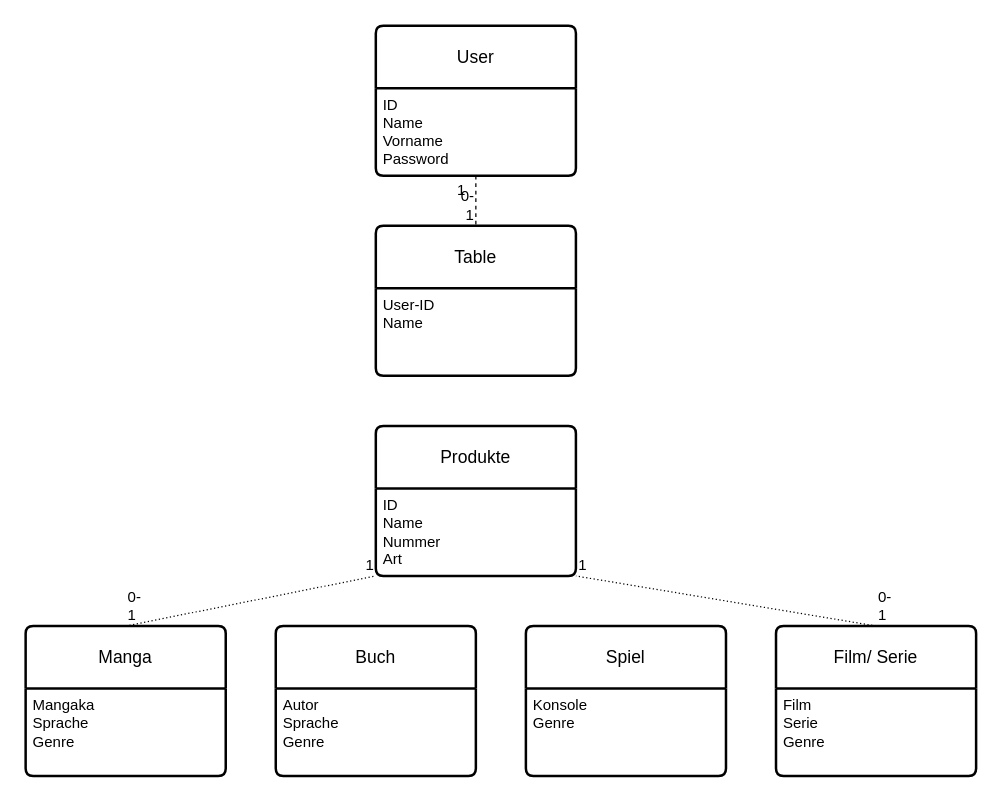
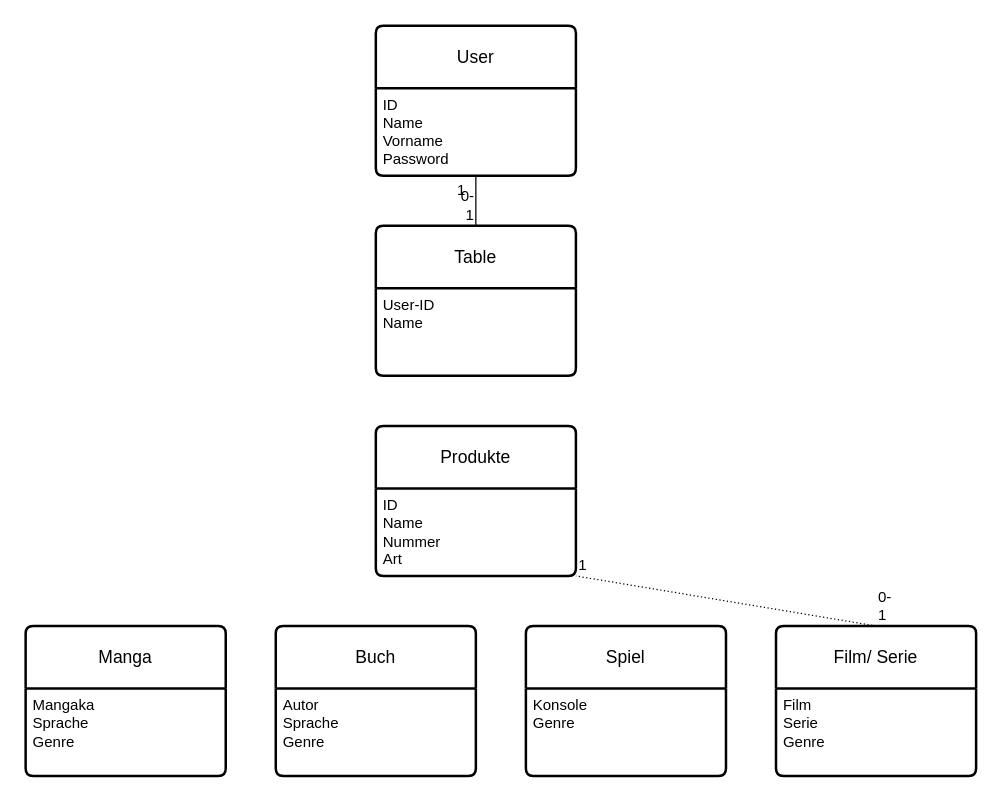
  <mxCell id="0" />
  <mxCell id="1" parent="0" />
  <mxCell id="2" value="User" style="swimlane;childLayout=stackLayout;horizontal=1;startSize=50;horizontalStack=0;rounded=1;fontSize=14;fontStyle=0;strokeWidth=2;resizeParent=0;resizeLast=1;shadow=0;dashed=0;align=center;arcSize=4;whiteSpace=wrap;html=1;" vertex="1" parent="1"><mxGeometry x="300" y="20" width="160" height="120" as="geometry" /></mxCell>
  <mxCell id="3" value="&lt;div&gt;ID&lt;/div&gt;&lt;div&gt;Name&lt;/div&gt;&lt;div&gt;Vorname&lt;/div&gt;&lt;div&gt;Password&lt;/div&gt;&lt;div&gt;&lt;br&gt;&lt;/div&gt;" style="align=left;strokeColor=none;fillColor=none;spacingLeft=4;fontSize=12;verticalAlign=top;resizable=0;rotatable=0;part=1;html=1;" vertex="1" parent="2"><mxGeometry y="50" width="160" height="70" as="geometry" /></mxCell>
  <mxCell id="4" value="Table" style="swimlane;childLayout=stackLayout;horizontal=1;startSize=50;horizontalStack=0;rounded=1;fontSize=14;fontStyle=0;strokeWidth=2;resizeParent=0;resizeLast=1;shadow=0;dashed=0;align=center;arcSize=4;whiteSpace=wrap;html=1;" vertex="1" parent="1"><mxGeometry x="300" y="180" width="160" height="120" as="geometry" /></mxCell>
  <mxCell id="5" value="&lt;div&gt;User-ID&lt;/div&gt;&lt;div&gt;Name&lt;/div&gt;&lt;div&gt;&lt;br&gt;&lt;/div&gt;" style="align=left;strokeColor=none;fillColor=none;spacingLeft=4;fontSize=12;verticalAlign=top;resizable=0;rotatable=0;part=1;html=1;" vertex="1" parent="4"><mxGeometry y="50" width="160" height="70" as="geometry" /></mxCell>
  <mxCell id="6" value="Produkte" style="swimlane;childLayout=stackLayout;horizontal=1;startSize=50;horizontalStack=0;rounded=1;fontSize=14;fontStyle=0;strokeWidth=2;resizeParent=0;resizeLast=1;shadow=0;dashed=0;align=center;arcSize=4;whiteSpace=wrap;html=1;" vertex="1" parent="1"><mxGeometry x="300" y="340" width="160" height="120" as="geometry" /></mxCell>
  <mxCell id="7" value="&lt;div&gt;ID &lt;br&gt;&lt;/div&gt;&lt;div&gt;Name&lt;/div&gt;&lt;div&gt;Nummer&lt;/div&gt;&lt;div&gt;Art&lt;br&gt;&lt;/div&gt;" style="align=left;strokeColor=none;fillColor=none;spacingLeft=4;fontSize=12;verticalAlign=top;resizable=0;rotatable=0;part=1;html=1;" vertex="1" parent="6"><mxGeometry y="50" width="160" height="70" as="geometry" /></mxCell>
  <mxCell id="8" value="Manga" style="swimlane;childLayout=stackLayout;horizontal=1;startSize=50;horizontalStack=0;rounded=1;fontSize=14;fontStyle=0;strokeWidth=2;resizeParent=0;resizeLast=1;shadow=0;dashed=0;align=center;arcSize=4;whiteSpace=wrap;html=1;" vertex="1" parent="1"><mxGeometry y="500" width="160" height="120" as="geometry" x="20" /></mxCell>
  <mxCell id="9" value="&lt;div&gt;Mangaka&lt;/div&gt;&lt;div&gt;Sprache&lt;br&gt;&lt;/div&gt;&lt;div&gt;Genre&lt;br&gt;&lt;/div&gt;" style="align=left;strokeColor=none;fillColor=none;spacingLeft=4;fontSize=12;verticalAlign=top;resizable=0;rotatable=0;part=1;html=1;" vertex="1" parent="8"><mxGeometry y="50" width="160" height="70" as="geometry" /></mxCell>
  <mxCell id="10" value="Buch" style="swimlane;childLayout=stackLayout;horizontal=1;startSize=50;horizontalStack=0;rounded=1;fontSize=14;fontStyle=0;strokeWidth=2;resizeParent=0;resizeLast=1;shadow=0;dashed=0;align=center;arcSize=4;whiteSpace=wrap;html=1;" vertex="1" parent="1"><mxGeometry x="220" y="500" width="160" height="120" as="geometry" /></mxCell>
  <mxCell id="11" value="&lt;div&gt;Autor&lt;/div&gt;&lt;div&gt;Sprache&lt;/div&gt;&lt;div&gt;Genre&lt;br&gt;&lt;/div&gt;" style="align=left;strokeColor=none;fillColor=none;spacingLeft=4;fontSize=12;verticalAlign=top;resizable=0;rotatable=0;part=1;html=1;" vertex="1" parent="10"><mxGeometry y="50" width="160" height="70" as="geometry" /></mxCell>
  <mxCell id="12" value="Spiel" style="swimlane;childLayout=stackLayout;horizontal=1;startSize=50;horizontalStack=0;rounded=1;fontSize=14;fontStyle=0;strokeWidth=2;resizeParent=0;resizeLast=1;shadow=0;dashed=0;align=center;arcSize=4;whiteSpace=wrap;html=1;" vertex="1" parent="1"><mxGeometry x="420" y="500" width="160" height="120" as="geometry" /></mxCell>
  <mxCell id="13" value="&lt;div&gt;Konsole&lt;/div&gt;&lt;div&gt;Genre&lt;br&gt;&lt;/div&gt;" style="align=left;strokeColor=none;fillColor=none;spacingLeft=4;fontSize=12;verticalAlign=top;resizable=0;rotatable=0;part=1;html=1;" vertex="1" parent="12"><mxGeometry y="50" width="160" height="70" as="geometry" /></mxCell>
  <mxCell id="14" value="Film/ Serie" style="swimlane;childLayout=stackLayout;horizontal=1;startSize=50;horizontalStack=0;rounded=1;fontSize=14;fontStyle=0;strokeWidth=2;resizeParent=0;resizeLast=1;shadow=0;dashed=0;align=center;arcSize=4;whiteSpace=wrap;html=1;" vertex="1" parent="1"><mxGeometry x="620" y="500" width="160" height="120" as="geometry" /></mxCell>
  <mxCell id="15" value="&lt;div&gt;Film&lt;/div&gt;&lt;div&gt;Serie&lt;/div&gt;&lt;div&gt;Genre&lt;br&gt;&lt;/div&gt;" style="align=left;strokeColor=none;fillColor=none;spacingLeft=4;fontSize=12;verticalAlign=top;resizable=0;rotatable=0;part=1;html=1;" vertex="1" parent="14"><mxGeometry y="50" width="160" height="70" as="geometry" /></mxCell>
- <mxCell id="16" value="" style="endArrow=none;html=1;rounded=0;exitX=0.5;exitY=1;exitDx=0;exitDy=0;entryX=0.5;entryY=0;entryDx=0;entryDy=0;dashed=1;" edge="1" parent="1" source="3" target="4"><mxGeometry relative="1" as="geometry"><mxPoint x="280" y="210" as="sourcePoint" /><mxPoint x="440" y="210" as="targetPoint" /></mxGeometry></mxCell>
+ <mxCell id="16" value="" style="endArrow=none;html=1;rounded=0;exitX=0.5;exitY=1;exitDx=0;exitDy=0;entryX=0.5;entryY=0;entryDx=0;entryDy=0;" edge="1" parent="1" source="3" target="4"><mxGeometry relative="1" as="geometry"><mxPoint x="280" y="210" as="sourcePoint" /><mxPoint x="440" y="210" as="targetPoint" /></mxGeometry></mxCell>
  <mxCell id="17" value="&amp;nbsp;1" style="resizable=0;html=1;whiteSpace=wrap;align=left;verticalAlign=bottom;" connectable="0" vertex="1" parent="16"><mxGeometry x="-1" relative="1" as="geometry"><mxPoint x="-20" y="20" as="offset" /></mxGeometry></mxCell>
  <mxCell id="18" value="0-1" style="resizable=0;html=1;whiteSpace=wrap;align=right;verticalAlign=bottom;" connectable="0" vertex="1" parent="16"><mxGeometry x="1" relative="1" as="geometry" /></mxCell>
- <mxCell id="19" value="" style="endArrow=none;html=1;rounded=0;dashed=1;dashPattern=1 2;exitX=0.5;exitY=0;exitDx=0;exitDy=0;entryX=0;entryY=1;entryDx=0;entryDy=0;" edge="1" parent="1" source="8" target="7"><mxGeometry relative="1" as="geometry"><mxPoint x="220" y="370" as="sourcePoint" /><mxPoint x="380" y="370" as="targetPoint" /></mxGeometry></mxCell>
- <mxCell id="20" value="0-1" style="resizable=0;html=1;whiteSpace=wrap;align=left;verticalAlign=bottom;" connectable="0" vertex="1" parent="19"><mxGeometry x="-1" relative="1" as="geometry" /></mxCell>
- <mxCell id="21" value="1" style="resizable=0;html=1;whiteSpace=wrap;align=right;verticalAlign=bottom;" connectable="0" vertex="1" parent="19"><mxGeometry x="1" relative="1" as="geometry" /></mxCell>
  <mxCell id="22" value="" style="endArrow=none;html=1;rounded=0;dashed=1;dashPattern=1 2;exitX=0.5;exitY=0;exitDx=0;exitDy=0;entryX=1;entryY=1;entryDx=0;entryDy=0;" edge="1" parent="1" source="14" target="7"><mxGeometry relative="1" as="geometry"><mxPoint x="130" y="530" as="sourcePoint" /><mxPoint x="330" y="490" as="targetPoint" /></mxGeometry></mxCell>
  <mxCell id="23" value="0-1" style="resizable=0;html=1;whiteSpace=wrap;align=left;verticalAlign=bottom;" connectable="0" vertex="1" parent="22"><mxGeometry x="-1" relative="1" as="geometry" /></mxCell>
  <mxCell id="24" value="1" style="resizable=0;html=1;whiteSpace=wrap;align=right;verticalAlign=bottom;" connectable="0" vertex="1" parent="22"><mxGeometry x="1" relative="1" as="geometry"><mxPoint x="10" as="offset" /></mxGeometry></mxCell>
